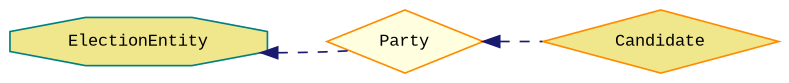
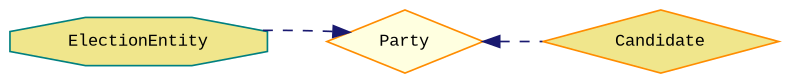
  digraph {
    fontname="Liberation Mono"
    rankdir=LR
    node [color=darkorange fillcolor=khaki fontname="Liberation Mono" fontsize=10 shape=diamond style=filled]
    edge [color=midnightblue dir=back fontname="Liberation Mono" fontsize=10 labelfontname=Helvetica labelfontsize=10 style=dashed]
    n1 [color=teal height=0.2 label=ElectionEntity shape=octagon width=0.4]
    n2 [fillcolor=lightyellow height=0.2 label=Party width=0.4]
    n3 [height=0.2 label=Candidate width=0.4]
-   n1 -> n2
+   n2 -> n1
    n2 -> n3
  }
